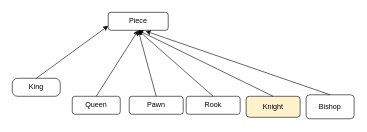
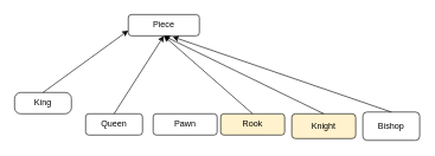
  <mxCell id="0" />
  <mxCell id="1" parent="0" />
  <mxCell id="2" value="Piece" style="rounded=1;whiteSpace=wrap;html=1;" vertex="1" parent="1"><mxGeometry x="180" y="20" width="100" height="30" as="geometry" /></mxCell>
  <mxCell id="3" value="Pawn" style="rounded=1;whiteSpace=wrap;html=1;" vertex="1" parent="1"><mxGeometry x="215" y="160" width="90" height="30" as="geometry" /></mxCell>
  <mxCell id="4" value="Knight" style="rounded=1;whiteSpace=wrap;html=1;fillColor=#fff2cc;" vertex="1" parent="1"><mxGeometry x="410" y="160" width="90" height="35" as="geometry" /></mxCell>
  <mxCell id="5" value="Bishop" style="rounded=1;whiteSpace=wrap;html=1;" vertex="1" parent="1"><mxGeometry x="510" y="157.5" width="80" height="40" as="geometry" /></mxCell>
- <mxCell id="6" value="Rook" style="rounded=1;whiteSpace=wrap;html=1;" vertex="1" parent="1"><mxGeometry x="310" y="160" width="90" height="30" as="geometry" /></mxCell>
+ <mxCell id="6" value="Rook" style="rounded=1;whiteSpace=wrap;html=1;fillColor=#fff2cc;" vertex="1" parent="1"><mxGeometry x="310" y="160" width="90" height="30" as="geometry" /></mxCell>
  <mxCell id="7" value="King" style="rounded=1;whiteSpace=wrap;html=1;arcSize=29;" vertex="1" parent="1"><mxGeometry x="20" y="130" width="80" height="30" as="geometry" /></mxCell>
  <mxCell id="8" value="Queen" style="rounded=1;whiteSpace=wrap;html=1;" vertex="1" parent="1"><mxGeometry x="120" y="160" width="80" height="30" as="geometry" /></mxCell>
  <mxCell id="9" value="" style="endArrow=classic;html=1;rounded=0;exitX=0.5;exitY=0;exitDx=0;exitDy=0;entryX=0;entryY=0.75;entryDx=0;entryDy=0;" edge="1" parent="1" source="7" target="2"><mxGeometry width="50" height="50" relative="1" as="geometry"><mxPoint x="210" y="220" as="sourcePoint" /><mxPoint x="260" y="170" as="targetPoint" /></mxGeometry></mxCell>
  <mxCell id="10" value="" style="endArrow=classic;html=1;rounded=0;exitX=0.5;exitY=0;exitDx=0;exitDy=0;entryX=0.5;entryY=1;entryDx=0;entryDy=0;" edge="1" parent="1" source="8" target="2"><mxGeometry width="50" height="50" relative="1" as="geometry"><mxPoint x="210" y="220" as="sourcePoint" /><mxPoint x="260" y="170" as="targetPoint" /></mxGeometry></mxCell>
- <mxCell id="11" value="" style="endArrow=classic;html=1;rounded=0;exitX=0.5;exitY=0;exitDx=0;exitDy=0;entryX=0.5;entryY=1;entryDx=0;entryDy=0;" edge="1" parent="1" source="3" target="2"><mxGeometry width="50" height="50" relative="1" as="geometry"><mxPoint x="210" y="220" as="sourcePoint" /><mxPoint x="260" y="170" as="targetPoint" /></mxGeometry></mxCell>
  <mxCell id="12" value="" style="endArrow=classic;html=1;rounded=0;exitX=0.5;exitY=0;exitDx=0;exitDy=0;entryX=0.5;entryY=1;entryDx=0;entryDy=0;" edge="1" parent="1" source="6" target="2"><mxGeometry width="50" height="50" relative="1" as="geometry"><mxPoint x="210" y="220" as="sourcePoint" /><mxPoint x="260" y="170" as="targetPoint" /></mxGeometry></mxCell>
  <mxCell id="13" value="" style="endArrow=classic;html=1;rounded=0;exitX=0.5;exitY=0;exitDx=0;exitDy=0;entryX=0.5;entryY=1;entryDx=0;entryDy=0;" edge="1" parent="1" source="4" target="2"><mxGeometry width="50" height="50" relative="1" as="geometry"><mxPoint x="210" y="220" as="sourcePoint" /><mxPoint x="260" y="170" as="targetPoint" /></mxGeometry></mxCell>
  <mxCell id="14" value="" style="endArrow=classic;html=1;rounded=0;exitX=0.5;exitY=0;exitDx=0;exitDy=0;entryX=0.624;entryY=1.047;entryDx=0;entryDy=0;entryPerimeter=0;" edge="1" parent="1" source="5" target="2"><mxGeometry width="50" height="50" relative="1" as="geometry"><mxPoint x="210" y="220" as="sourcePoint" /><mxPoint x="260" y="170" as="targetPoint" /></mxGeometry></mxCell>
